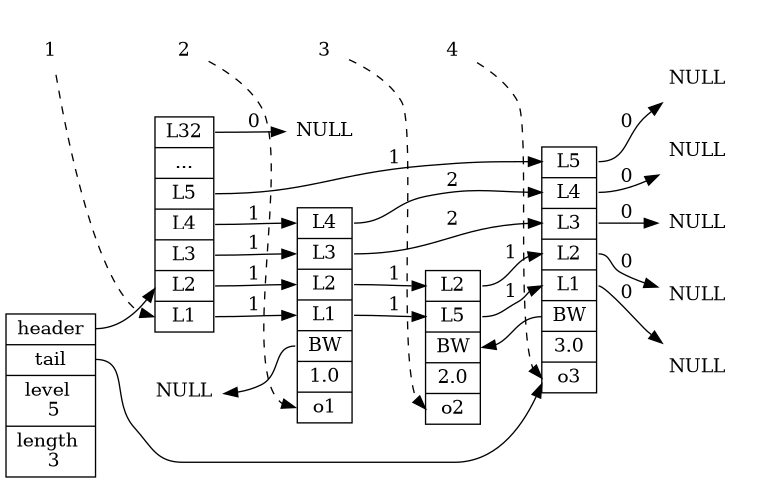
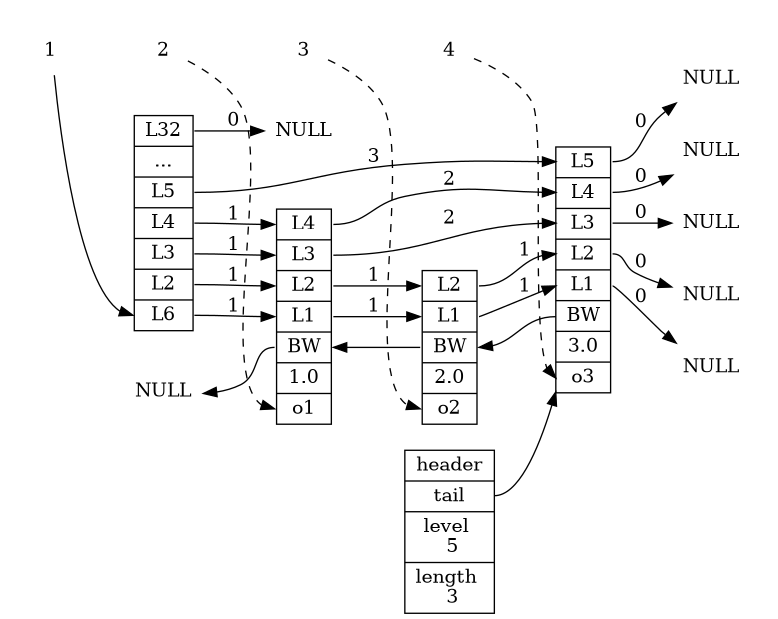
  digraph {
    rankdir=LR
    fontname="DejaVu Serif"
    node [shape=plaintext fontname="DejaVu Serif"]
    edge [fontname="DejaVu Serif"]
-   n1 [label=" <l32> L32 | ... | <l5> L5 | <l4> L4 | <l3> L3 | <l2> L2 | <l1> L1 " shape=record width=0.5]
+   n1 [label=" <l32> L32 | ... | <l5> L5 | <l4> L4 | <l3> L3 | <l2> L2 | <l1> L6 " shape=record width=0.5]
    n2 [label=NULL width=0.5]
    n3 [label=NULL width=0.5]
    n4 [label=" <l4> L4 | <l3> L3 | <l2> L2 | <l1> L1 | <backward> BW | 1.0 | <obj> o1 " shape=record width=0.5]
-   n5 [label=" <l2> L2 | <l1> L5 | <backward> BW | 2.0 | <obj> o2 " shape=record width=0.5]
+   n5 [label=" <l2> L2 | <l1> L1 | <backward> BW | 2.0 | <obj> o2 " shape=record width=0.5]
    n6 [label=" <l5> L5 | <l4> L4 | <l3> L3 | <l2> L2 | <l1> L1 | <backward> BW | 3.0 | <obj> o3 " shape=record width=0.5]
    n7 [label=NULL width=0.5]
    n8 [label=NULL width=0.5]
    n9 [label=NULL width=0.5]
    n10 [label=NULL width=0.5]
    n11 [label=NULL width=0.5]
    n12 [label=1 width=0.5]
    n13 [label=2 width=0.5]
    n14 [label=3 width=0.5]
    n15 [label=4 width=0.5]
    n16 [label=" <header> header | <tail> tail | level \n 5 | length \n 3 " shape=record width=0.5]
    subgraph cluster_1 {
      style=invisible
      n1
      n2
      n3
      n4
      n5
      n6
    }
    subgraph cluster_2 {
      style=invisible
      n7
      n8
      n9
      n10
      n11
    }
    subgraph cluster_3 {
      style=invisible
      n12
      n13
      n14
      n15
    }
    n1 -> n3 [label=0 tailport=l32]
    n1 -> n4 [headport=l4 label=1 tailport=l4]
    n1 -> n4 [headport=l3 label=1 tailport=l3]
    n1 -> n4 [headport=l2 label=1 tailport=l2]
    n1 -> n4 [headport=l1 label=1 tailport=l1]
-   n1 -> n6 [headport=l5 label=1 tailport=l5]
+   n1 -> n6 [headport=l5 label=3 tailport=l5]
    n2 -> n4 [dir=back headport=backward]
    n4 -> n5 [headport=l2 label=1 tailport=l2]
    n4 -> n5 [headport=l1 label=1 tailport=l1]
+   n4 -> n5 [dir=back headport=backward tailport=backward]
    n4 -> n6 [headport=l4 label=2 tailport=l4]
    n4 -> n6 [headport=l3 label=2 tailport=l3]
    n5 -> n6 [headport=l2 label=1 tailport=l2]
    n5 -> n6 [headport=l1 label=1 tailport=l1]
    n5 -> n6 [dir=back headport=backward tailport=backward]
    n6 -> n7 [label=0 tailport=l1]
    n6 -> n8 [label=0 tailport=l2]
    n6 -> n9 [label=0 tailport=l3]
    n6 -> n10 [label=0 tailport=l4]
    n6 -> n11 [label=0 tailport=l5]
-   n12 -> n1 [headport=l1 style=dashed]
+   n12 -> n1 [headport=l1 style=solid]
    n12 -> n13 [style=invis]
    n13 -> n4 [headport=obj style=dashed]
    n13 -> n14 [style=invis]
    n14 -> n5 [headport=obj style=dashed]
    n14 -> n15 [style=invis]
    n15 -> n6 [headport=obj style=dashed]
-   n16 -> n1 [tailport=header]
    n16 -> n6 [tailport=tail]
  }
